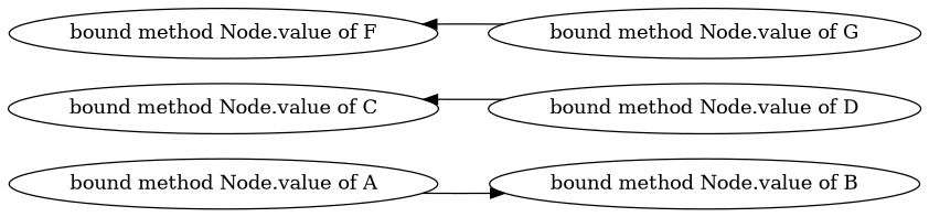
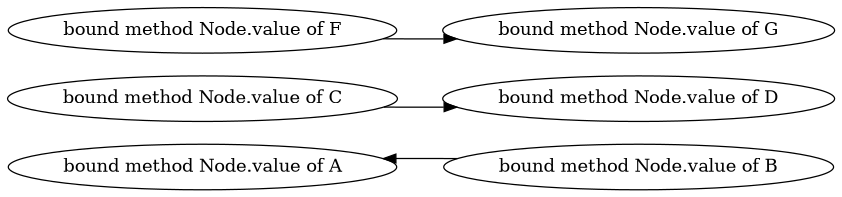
  digraph {
    rankdir=LR
    n1 [label=<bound method Node.value of A>]
    n2 [label=<bound method Node.value of B>]
    n3 [label=<bound method Node.value of C>]
    n4 [label=<bound method Node.value of D>]
    n5 [label=<bound method Node.value of F>]
    n6 [label=<bound method Node.value of G>]
-   n1 -> n2
-   n4 -> n3
-   n6 -> n5
+   n2 -> n1
+   n3 -> n4
+   n5 -> n6
  }
